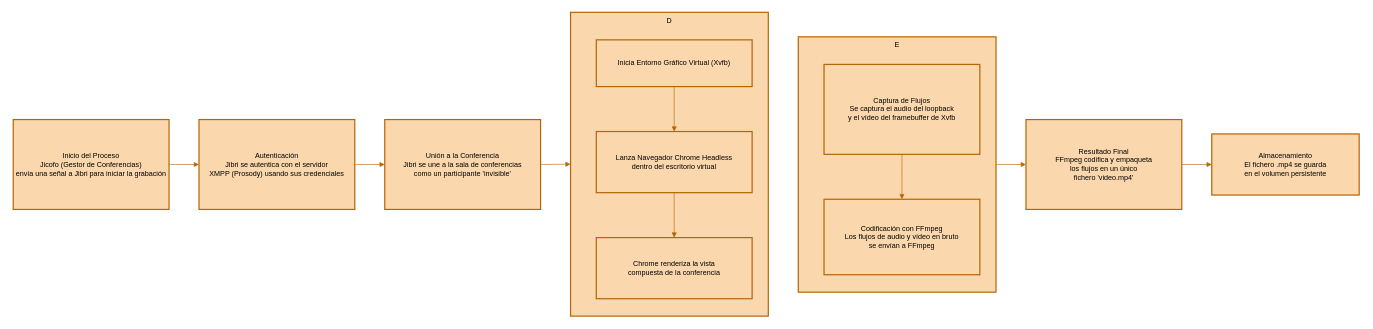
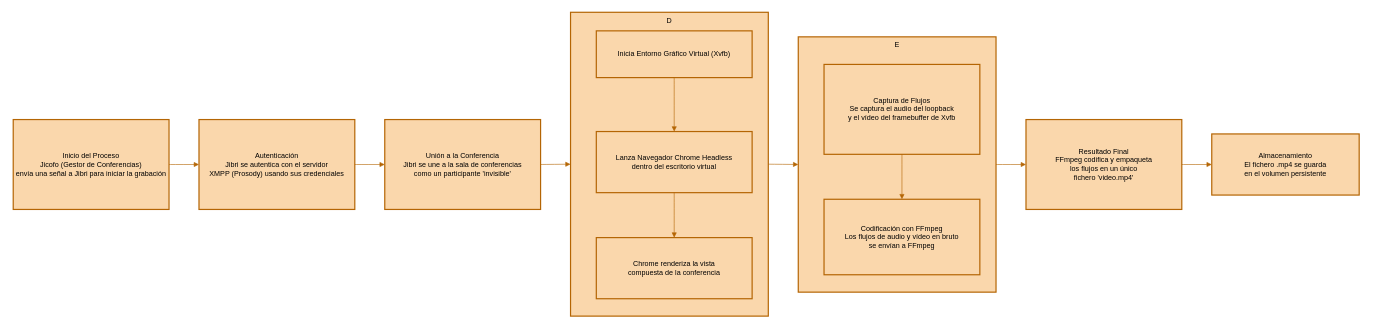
  <mxCell id="0" />
  <mxCell id="1" parent="0" />
  <mxCell id="2" value="E" style="whiteSpace=wrap;strokeWidth=2;verticalAlign=top;fillColor=#fad7ac;strokeColor=#b46504;" vertex="1" parent="1"><mxGeometry x="1330" y="61" width="330" height="426" as="geometry" /></mxCell>
  <mxCell id="3" value="Captura de Flujos&#10;Se captura el audio del loopback&#10;y el vídeo del framebuffer de Xvfb" style="whiteSpace=wrap;strokeWidth=2;fillColor=#fad7ac;strokeColor=#b46504;" vertex="1" parent="2"><mxGeometry x="43" y="46" width="260" height="150" as="geometry" /></mxCell>
  <mxCell id="4" value="Codificación con FFmpeg&#10;Los flujos de audio y vídeo en bruto&#10;se envían a FFmpeg" style="whiteSpace=wrap;strokeWidth=2;fillColor=#fad7ac;strokeColor=#b46504;" vertex="1" parent="2"><mxGeometry x="43" y="271" width="260" height="126" as="geometry" /></mxCell>
  <mxCell id="5" value="" style="curved=1;startArrow=none;endArrow=block;exitX=0.5;exitY=1;entryX=0.5;entryY=0;rounded=0;fillColor=#fad7ac;strokeColor=#b46504;" edge="1" parent="2" source="3" target="4"><mxGeometry relative="1" as="geometry"><Array as="points" /></mxGeometry></mxCell>
  <mxCell id="6" value="D" style="whiteSpace=wrap;strokeWidth=2;verticalAlign=top;fillColor=#fad7ac;strokeColor=#b46504;" vertex="1" parent="1"><mxGeometry x="950" y="20" width="330" height="507" as="geometry" /></mxCell>
- <mxCell id="7" value="Inicia Entorno Gráfico Virtual (Xvfb)" style="whiteSpace=wrap;strokeWidth=2;fillColor=#fad7ac;strokeColor=#b46504;" vertex="1" parent="6"><mxGeometry x="43" y="46" width="260" height="78" as="geometry" /></mxCell>
+ <mxCell id="7" value="Inicia Entorno Gráfico Virtual (Xvfb)" style="whiteSpace=wrap;strokeWidth=2;fillColor=#fad7ac;strokeColor=#b46504;" vertex="1" parent="6"><mxGeometry x="43" y="31" width="260" height="78" as="geometry" /></mxCell>
  <mxCell id="8" value="Lanza Navegador Chrome Headless&#10;dentro del escritorio virtual" style="whiteSpace=wrap;strokeWidth=2;fillColor=#fad7ac;strokeColor=#b46504;" vertex="1" parent="6"><mxGeometry x="43" y="199" width="260" height="102" as="geometry" /></mxCell>
  <mxCell id="9" value="Chrome renderiza la vista&#10;compuesta de la conferencia" style="whiteSpace=wrap;strokeWidth=2;fillColor=#fad7ac;strokeColor=#b46504;" vertex="1" parent="6"><mxGeometry x="43" y="376" width="260" height="102" as="geometry" /></mxCell>
  <mxCell id="10" value="" style="curved=1;startArrow=none;endArrow=block;exitX=0.5;exitY=0.99;entryX=0.5;entryY=0;rounded=0;fillColor=#fad7ac;strokeColor=#b46504;" edge="1" parent="6" source="7" target="8"><mxGeometry relative="1" as="geometry"><Array as="points" /></mxGeometry></mxCell>
  <mxCell id="11" value="" style="curved=1;startArrow=none;endArrow=block;exitX=0.5;exitY=1;entryX=0.5;entryY=0;rounded=0;fillColor=#fad7ac;strokeColor=#b46504;" edge="1" parent="6" source="8" target="9"><mxGeometry relative="1" as="geometry"><Array as="points" /></mxGeometry></mxCell>
  <mxCell id="12" value="Inicio del Proceso&#10;Jicofo (Gestor de Conferencias)&#10;envía una señal a Jibri para iniciar la grabación" style="whiteSpace=wrap;strokeWidth=2;fillColor=#fad7ac;strokeColor=#b46504;" vertex="1" parent="1"><mxGeometry x="20" y="199" width="260" height="150" as="geometry" /></mxCell>
  <mxCell id="13" value="Autenticación&#10;Jibri se autentica con el servidor&#10;XMPP (Prosody) usando sus credenciales" style="whiteSpace=wrap;strokeWidth=2;fillColor=#fad7ac;strokeColor=#b46504;" vertex="1" parent="1"><mxGeometry x="330" y="199" width="260" height="150" as="geometry" /></mxCell>
  <mxCell id="14" value="Unión a la Conferencia&#10;Jibri se une a la sala de conferencias&#10;como un participante 'invisible'" style="whiteSpace=wrap;strokeWidth=2;fillColor=#fad7ac;strokeColor=#b46504;" vertex="1" parent="1"><mxGeometry x="640" y="199" width="260" height="150" as="geometry" /></mxCell>
  <mxCell id="15" value="Resultado Final&#10;FFmpeg codifica y empaqueta&#10;los flujos en un único&#10;fichero 'video.mp4'" style="whiteSpace=wrap;strokeWidth=2;fillColor=#fad7ac;strokeColor=#b46504;" vertex="1" parent="1"><mxGeometry x="1710" y="199" width="260" height="150" as="geometry" /></mxCell>
  <mxCell id="16" value="Almacenamiento&#10;El fichero .mp4 se guarda&#10;en el volumen persistente" style="whiteSpace=wrap;strokeWidth=2;fillColor=#fad7ac;strokeColor=#b46504;" vertex="1" parent="1"><mxGeometry x="2020" y="223" width="246" height="102" as="geometry" /></mxCell>
  <mxCell id="17" value="" style="curved=1;startArrow=none;endArrow=block;exitX=1;exitY=0.5;entryX=0;entryY=0.5;rounded=0;fillColor=#fad7ac;strokeColor=#b46504;" edge="1" parent="1" source="12" target="13"><mxGeometry relative="1" as="geometry"><Array as="points" /></mxGeometry></mxCell>
  <mxCell id="18" value="" style="curved=1;startArrow=none;endArrow=block;exitX=1;exitY=0.5;entryX=0;entryY=0.5;rounded=0;fillColor=#fad7ac;strokeColor=#b46504;" edge="1" parent="1" source="13" target="14"><mxGeometry relative="1" as="geometry"><Array as="points" /></mxGeometry></mxCell>
  <mxCell id="19" value="" style="curved=1;startArrow=none;endArrow=block;exitX=1;exitY=0.5;entryX=0;entryY=0.5;rounded=0;fillColor=#fad7ac;strokeColor=#b46504;" edge="1" parent="1" source="15" target="16"><mxGeometry relative="1" as="geometry"><Array as="points" /></mxGeometry></mxCell>
  <mxCell id="20" value="" style="curved=1;startArrow=none;endArrow=block;exitX=1;exitY=0.5;entryX=0;entryY=0.5;rounded=0;fillColor=#fad7ac;strokeColor=#b46504;" edge="1" parent="1" source="14" target="6"><mxGeometry relative="1" as="geometry"><Array as="points" /></mxGeometry></mxCell>
+ <mxCell id="21" value="" style="curved=1;startArrow=none;endArrow=block;exitX=1;exitY=0.5;entryX=0;entryY=0.5;rounded=0;fillColor=#fad7ac;strokeColor=#b46504;" edge="1" parent="1" source="6" target="2"><mxGeometry relative="1" as="geometry"><Array as="points" /></mxGeometry></mxCell>
  <mxCell id="22" value="" style="curved=1;startArrow=none;endArrow=block;exitX=1;exitY=0.5;entryX=0;entryY=0.5;rounded=0;fillColor=#fad7ac;strokeColor=#b46504;" edge="1" parent="1" source="2" target="15"><mxGeometry relative="1" as="geometry"><Array as="points" /></mxGeometry></mxCell>
